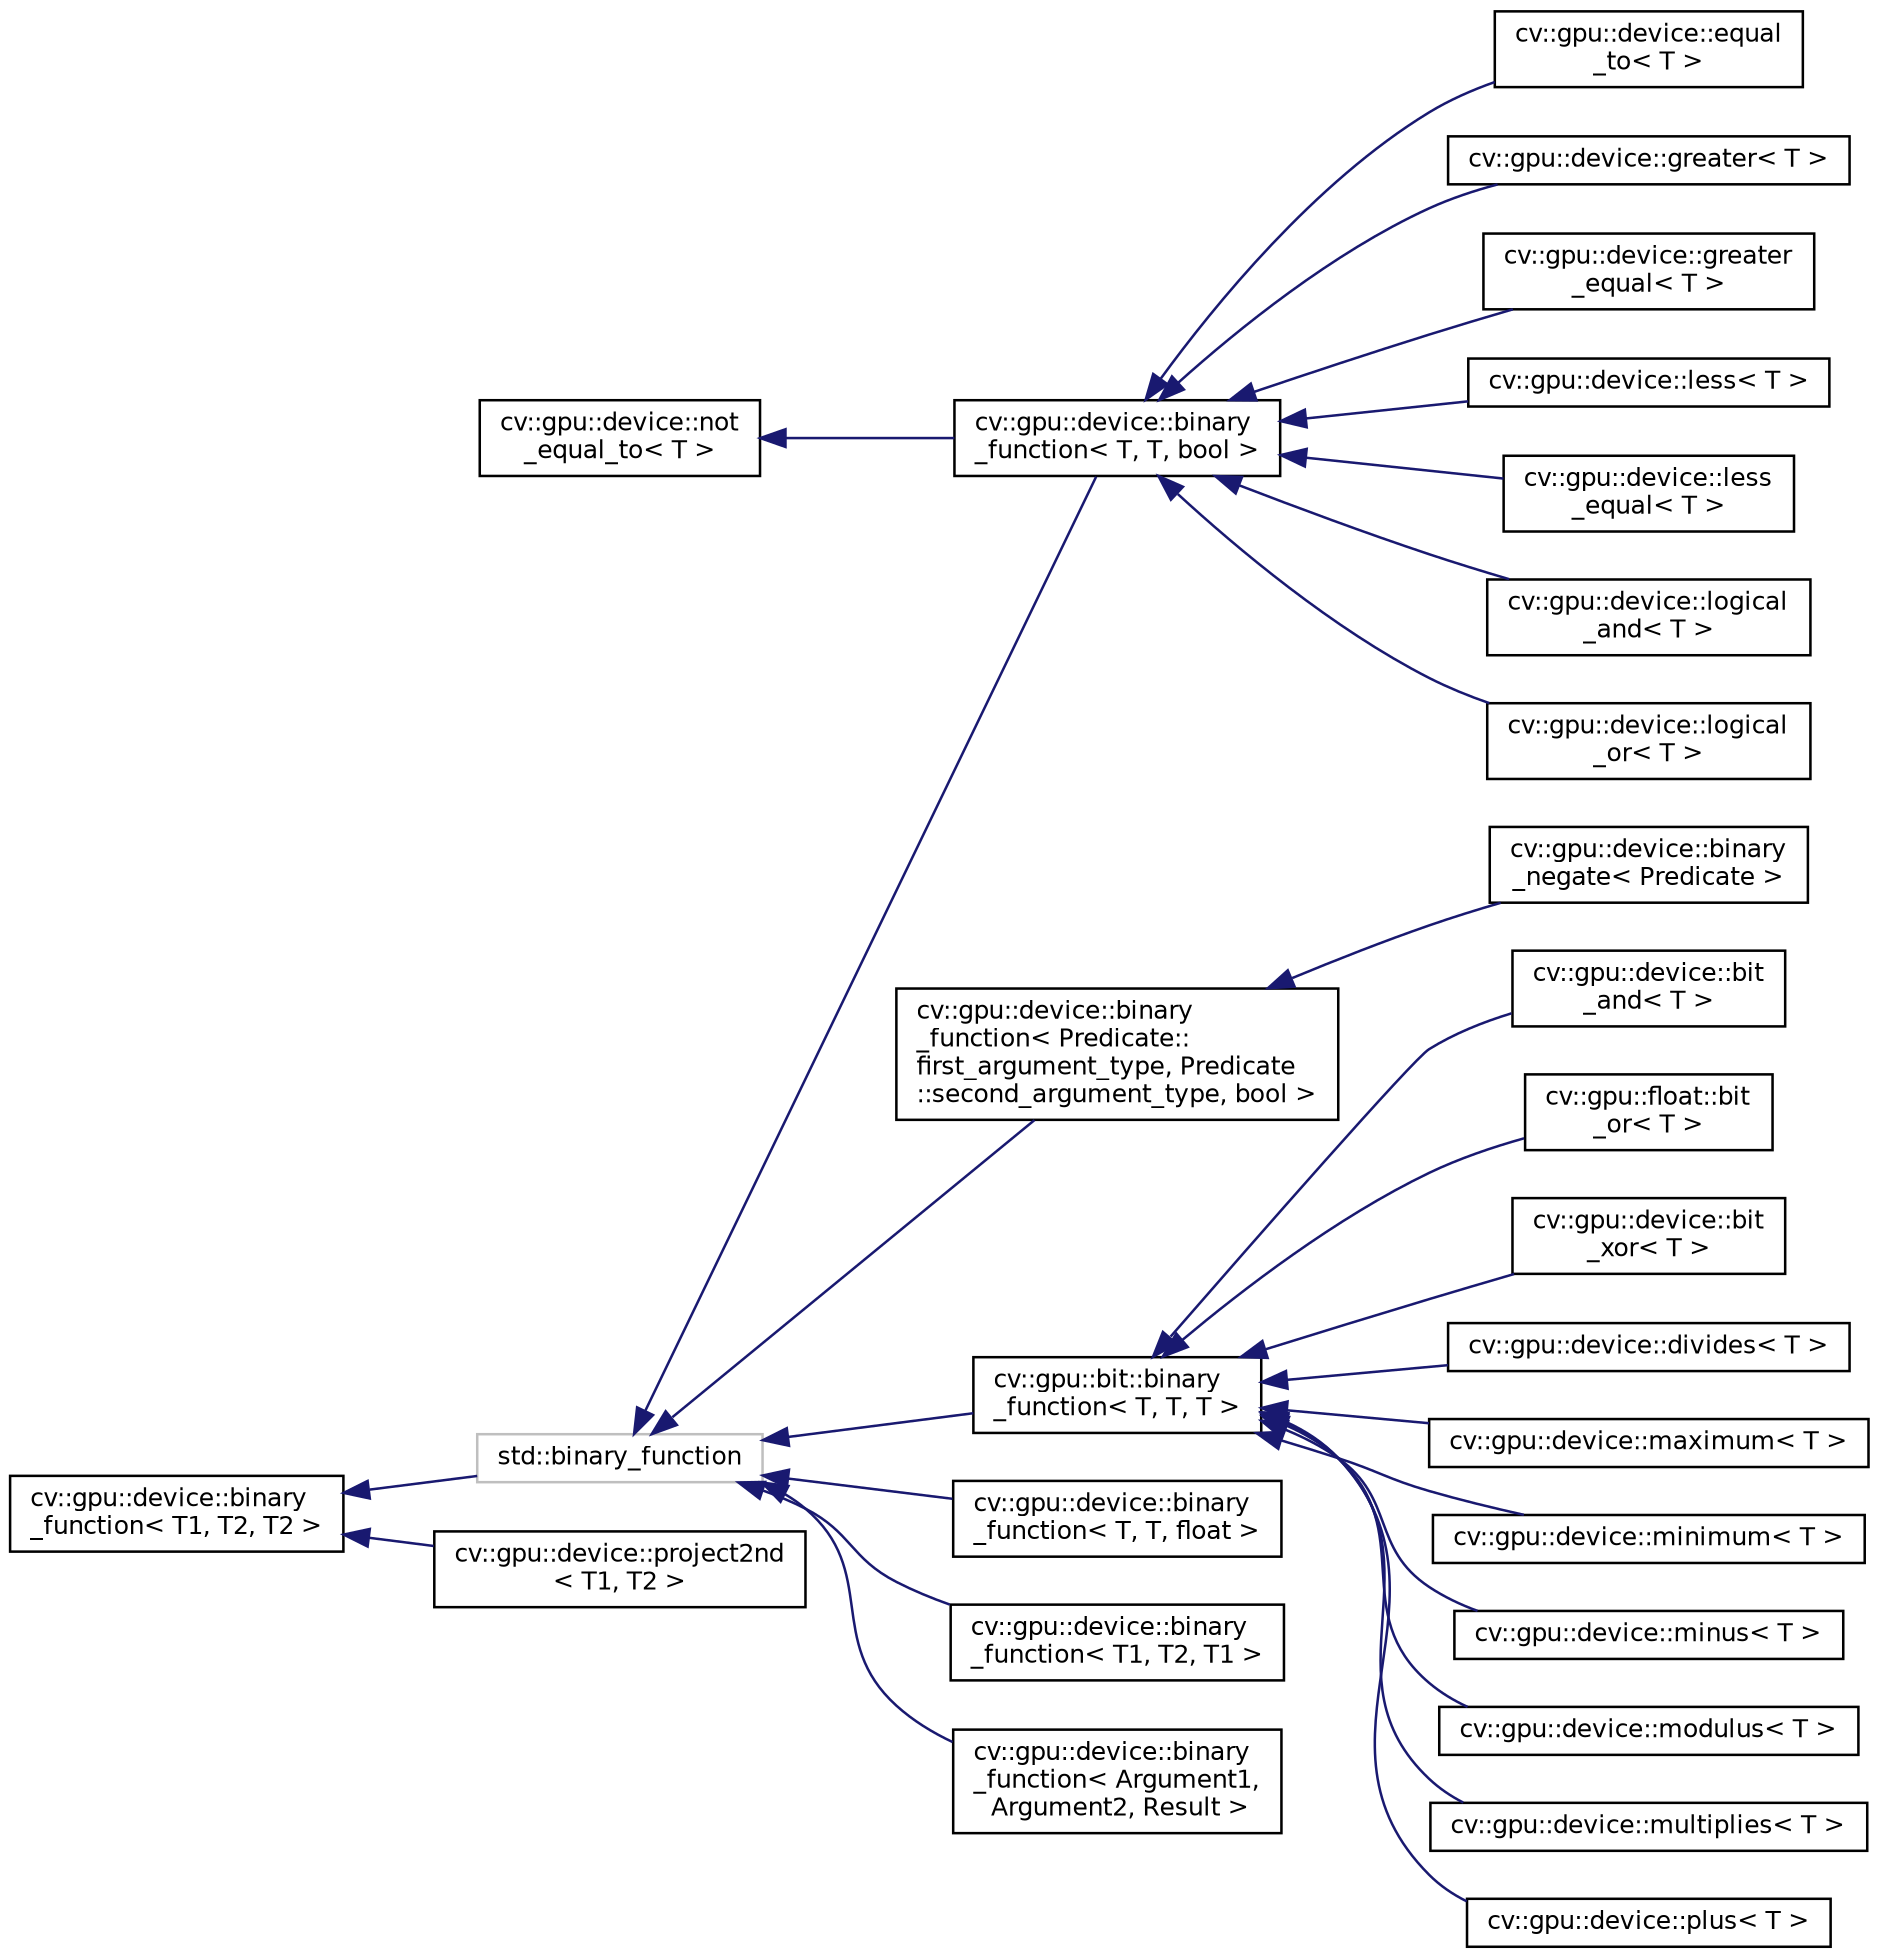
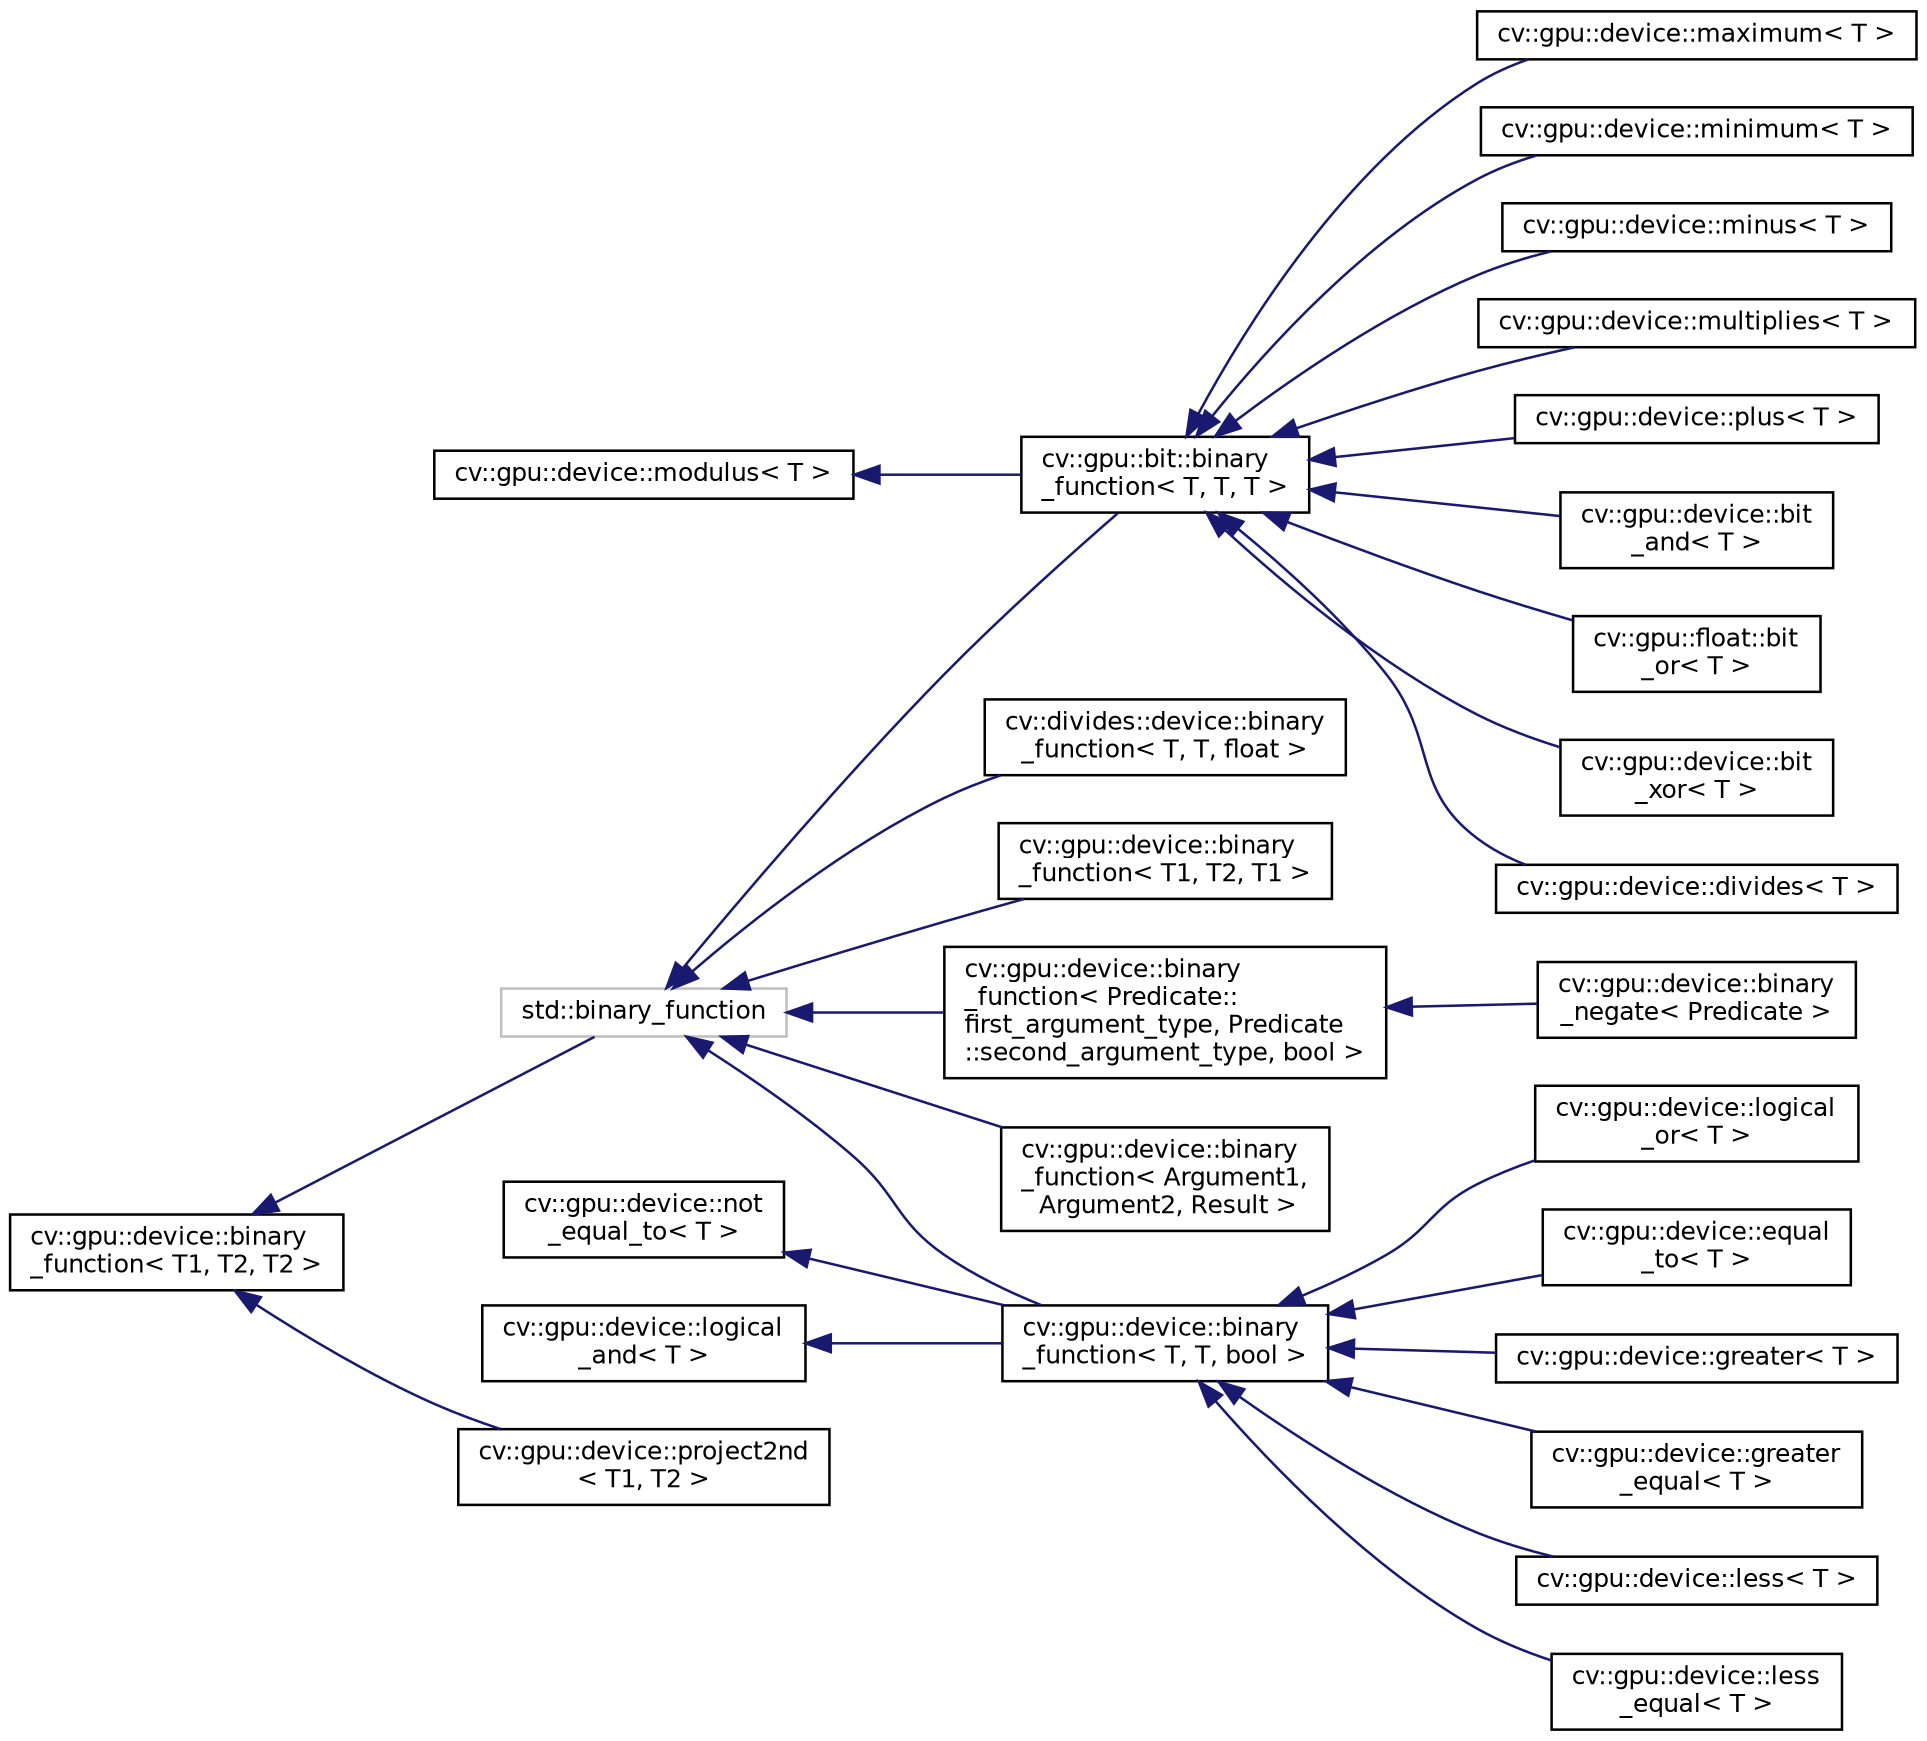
  digraph {
    rankdir=LR
    node [color=black fillcolor=white fontname=Helvetica fontsize=10 shape=record style=filled]
    edge [color=midnightblue dir=back fontname=Helvetica fontsize=10 labelfontname=Helvetica labelfontsize=10 style=solid]
    n1 [color=grey75 height=0.2 label="std::binary_function" width=0.4]
    n2 [height=0.2 label="cv::gpu::device::binary\l_function\< Predicate::\lfirst_argument_type, Predicate\l::second_argument_type, bool \>" width=0.4]
    n3 [height=0.2 label="cv::gpu::bit::binary\l_function\< T, T, T \>" width=0.4]
    n4 [height=0.2 label="cv::gpu::device::binary\l_function\< T, T, bool \>" width=0.4]
-   n5 [height=0.2 label="cv::gpu::device::binary\l_function\< T, T, float \>" width=0.4]
+   n5 [height=0.2 label="cv::divides::device::binary\l_function\< T, T, float \>" width=0.4]
    n6 [height=0.2 label="cv::gpu::device::binary\l_function\< T1, T2, T1 \>" width=0.4]
    n7 [height=0.2 label="cv::gpu::device::binary\l_function\< Argument1,\l Argument2, Result \>" width=0.4]
    n8 [height=0.2 label="cv::gpu::device::binary\l_negate\< Predicate \>" width=0.4]
    n9 [height=0.2 label="cv::gpu::device::bit\l_and\< T \>" width=0.4]
    n10 [height=0.2 label="cv::gpu::float::bit\l_or\< T \>" width=0.4]
    n11 [height=0.2 label="cv::gpu::device::bit\l_xor\< T \>" width=0.4]
    n12 [height=0.2 label="cv::gpu::device::divides\< T \>" width=0.4]
    n13 [height=0.2 label="cv::gpu::device::maximum\< T \>" width=0.4]
    n14 [height=0.2 label="cv::gpu::device::minimum\< T \>" width=0.4]
    n15 [height=0.2 label="cv::gpu::device::minus\< T \>" width=0.4]
    n16 [height=0.2 label="cv::gpu::device::modulus\< T \>" width=0.4]
    n17 [height=0.2 label="cv::gpu::device::multiplies\< T \>" width=0.4]
    n18 [height=0.2 label="cv::gpu::device::plus\< T \>" width=0.4]
    n19 [height=0.2 label="cv::gpu::device::equal\l_to\< T \>" width=0.4]
    n20 [height=0.2 label="cv::gpu::device::greater\< T \>" width=0.4]
    n21 [height=0.2 label="cv::gpu::device::greater\l_equal\< T \>" width=0.4]
    n22 [height=0.2 label="cv::gpu::device::less\< T \>" width=0.4]
    n23 [height=0.2 label="cv::gpu::device::less\l_equal\< T \>" width=0.4]
    n24 [height=0.2 label="cv::gpu::device::logical\l_and\< T \>" width=0.4]
    n25 [height=0.2 label="cv::gpu::device::logical\l_or\< T \>" width=0.4]
    n26 [height=0.2 label="cv::gpu::device::binary\l_function\< T1, T2, T2 \>" width=0.4]
    n27 [height=0.2 label="cv::gpu::device::project2nd\l\< T1, T2 \>" width=0.4]
    n28 [height=0.2 label="cv::gpu::device::not\l_equal_to\< T \>" width=0.4]
    n1 -> n2
    n1 -> n3
    n1 -> n4
    n1 -> n5
    n1 -> n6
    n1 -> n7
    n2 -> n8
    n3 -> n9
    n3 -> n10
    n3 -> n11
    n3 -> n12
    n3 -> n13
    n3 -> n14
    n3 -> n15
-   n3 -> n16
+   n16 -> n3
    n3 -> n17
    n3 -> n18
    n4 -> n19
    n4 -> n20
    n4 -> n21
    n4 -> n22
    n4 -> n23
-   n4 -> n24
+   n24 -> n4
    n4 -> n25
    n26 -> n1
    n26 -> n27
    n28 -> n4
  }
